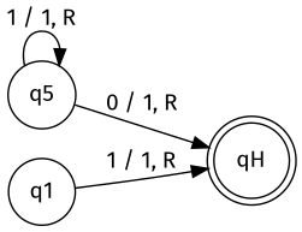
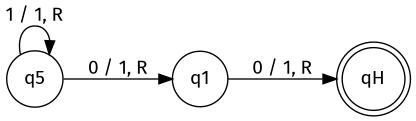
  digraph {
    fontname="Fira Sans"
    rankdir=LR
    node [fontname="Fira Sans" shape=circle]
    edge [fontname="Fira Sans"]
    n1 [label=q5]
    n2 [label=q1]
    n3 [label=qH shape=doublecircle]
    n1 -> n1 [label="1 / 1, R"]
-   n1 -> n3 [label="0 / 1, R"]
-   n2 -> n3 [label="1 / 1, R"]
+   n1 -> n2 [label="0 / 1, R"]
+   n2 -> n3 [label="0 / 1, R"]
  }
